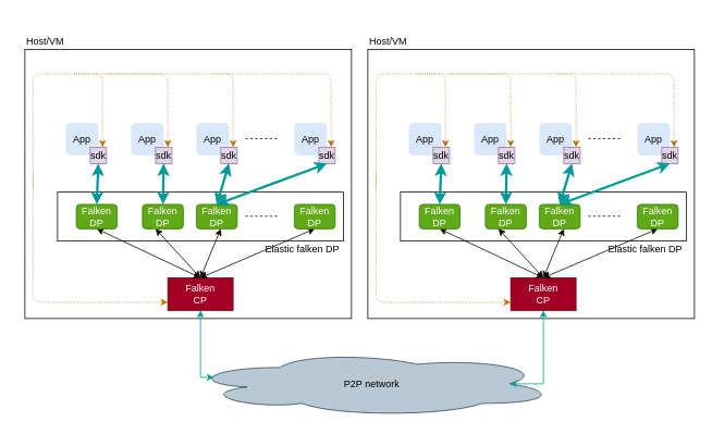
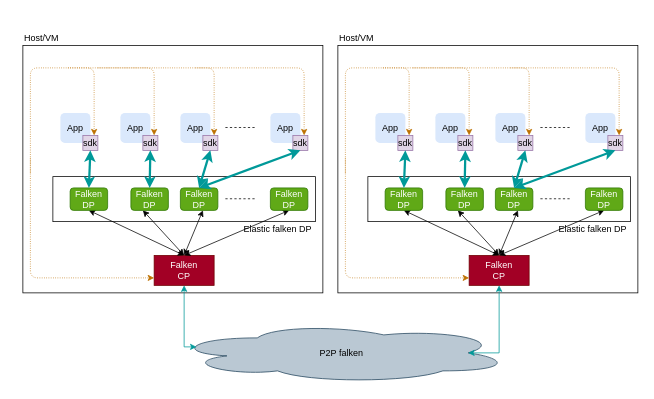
  <mxCell id="0" />
  <mxCell id="1" parent="0" />
  <mxCell id="2" value="" style="rounded=0;whiteSpace=wrap;html=1;fillColor=none;" parent="1" vertex="1"><mxGeometry x="30" y="60" width="400" height="330" as="geometry" /></mxCell>
  <mxCell id="3" value="App" style="rounded=1;whiteSpace=wrap;html=1;fillColor=#dae8fc;strokeColor=none;" parent="1" vertex="1"><mxGeometry x="80" y="150" width="40" height="40" as="geometry" /></mxCell>
  <mxCell id="4" value="sdk" style="rounded=0;whiteSpace=wrap;html=1;fillColor=#e1d5e7;strokeColor=#9673a6;" parent="1" vertex="1"><mxGeometry x="110" y="180" width="20" height="20" as="geometry" /></mxCell>
  <mxCell id="5" value="App" style="rounded=1;whiteSpace=wrap;html=1;fillColor=#dae8fc;strokeColor=none;" parent="1" vertex="1"><mxGeometry x="160" y="150" width="40" height="40" as="geometry" /></mxCell>
  <mxCell id="6" value="App" style="rounded=1;whiteSpace=wrap;html=1;fillColor=#dae8fc;strokeColor=none;" parent="1" vertex="1"><mxGeometry x="240" y="150" width="40" height="40" as="geometry" /></mxCell>
  <mxCell id="7" value="" style="endArrow=none;dashed=1;html=1;" parent="1" edge="1"><mxGeometry width="50" height="50" relative="1" as="geometry"><mxPoint x="300" y="169.5" as="sourcePoint" /><mxPoint x="340" y="169.5" as="targetPoint" /></mxGeometry></mxCell>
  <mxCell id="8" value="App" style="rounded=1;whiteSpace=wrap;html=1;fillColor=#dae8fc;strokeColor=none;" parent="1" vertex="1"><mxGeometry x="360" y="150" width="40" height="40" as="geometry" /></mxCell>
  <mxCell id="9" value="sdk" style="rounded=0;whiteSpace=wrap;html=1;fillColor=#e1d5e7;strokeColor=#9673a6;" parent="1" vertex="1"><mxGeometry x="190" y="180" width="20" height="20" as="geometry" /></mxCell>
  <mxCell id="10" value="sdk" style="rounded=0;whiteSpace=wrap;html=1;fillColor=#e1d5e7;strokeColor=#9673a6;" parent="1" vertex="1"><mxGeometry x="270" y="180" width="20" height="20" as="geometry" /></mxCell>
  <mxCell id="11" value="sdk" style="rounded=0;whiteSpace=wrap;html=1;fillColor=#e1d5e7;strokeColor=#9673a6;" parent="1" vertex="1"><mxGeometry x="390" y="180" width="20" height="20" as="geometry" /></mxCell>
  <mxCell id="12" value="Falken&lt;br&gt;CP" style="rounded=0;whiteSpace=wrap;html=1;fillColor=#a20025;strokeColor=#6F0000;fontColor=#ffffff;" parent="1" vertex="1"><mxGeometry x="205" y="340" width="80" height="40" as="geometry" /></mxCell>
  <mxCell id="13" value="" style="endArrow=classic;startArrow=classic;html=1;entryX=0.5;entryY=1;entryDx=0;entryDy=0;exitX=0.5;exitY=0;exitDx=0;exitDy=0;" parent="1" source="12" target="17" edge="1"><mxGeometry width="50" height="50" relative="1" as="geometry"><mxPoint x="360" y="410" as="sourcePoint" /><mxPoint x="410" y="360" as="targetPoint" /></mxGeometry></mxCell>
  <mxCell id="14" value="" style="endArrow=classic;startArrow=classic;html=1;exitX=0.5;exitY=0;exitDx=0;exitDy=0;" parent="1" source="12" edge="1"><mxGeometry width="50" height="50" relative="1" as="geometry"><mxPoint x="360" y="410" as="sourcePoint" /><mxPoint x="190" y="280" as="targetPoint" /></mxGeometry></mxCell>
  <mxCell id="15" value="" style="endArrow=classic;startArrow=classic;html=1;" parent="1" edge="1"><mxGeometry width="50" height="50" relative="1" as="geometry"><mxPoint x="245" y="340" as="sourcePoint" /><mxPoint x="270" y="280" as="targetPoint" /></mxGeometry></mxCell>
  <mxCell id="16" value="" style="endArrow=classic;startArrow=classic;html=1;exitX=0.5;exitY=0;exitDx=0;exitDy=0;entryX=0.5;entryY=1;entryDx=0;entryDy=0;" parent="1" source="12" target="21" edge="1"><mxGeometry width="50" height="50" relative="1" as="geometry"><mxPoint x="360" y="410" as="sourcePoint" /><mxPoint x="290" y="330" as="targetPoint" /></mxGeometry></mxCell>
  <mxCell id="17" value="Falken&lt;br&gt;DP" style="rounded=1;whiteSpace=wrap;html=1;fillColor=#60a917;strokeColor=#2D7600;fontColor=#ffffff;" parent="1" vertex="1"><mxGeometry x="93" y="250" width="50" height="30" as="geometry" /></mxCell>
  <mxCell id="18" value="Falken&lt;br&gt;DP" style="rounded=1;whiteSpace=wrap;html=1;fillColor=#60a917;strokeColor=#2D7600;fontColor=#ffffff;" parent="1" vertex="1"><mxGeometry x="174" y="250" width="50" height="30" as="geometry" /></mxCell>
  <mxCell id="19" value="Falken&lt;br&gt;DP" style="rounded=1;whiteSpace=wrap;html=1;fillColor=#60a917;strokeColor=#2D7600;fontColor=#ffffff;" parent="1" vertex="1"><mxGeometry x="240" y="250" width="50" height="30" as="geometry" /></mxCell>
  <mxCell id="20" value="" style="endArrow=none;dashed=1;html=1;" parent="1" edge="1"><mxGeometry width="50" height="50" relative="1" as="geometry"><mxPoint x="300" y="264.5" as="sourcePoint" /><mxPoint x="340" y="264.5" as="targetPoint" /></mxGeometry></mxCell>
  <mxCell id="21" value="Falken&lt;br&gt;DP" style="rounded=1;whiteSpace=wrap;html=1;fillColor=#60a917;strokeColor=#2D7600;fontColor=#ffffff;" parent="1" vertex="1"><mxGeometry x="360" y="250" width="50" height="30" as="geometry" /></mxCell>
  <mxCell id="22" value="" style="rounded=0;whiteSpace=wrap;html=1;fillColor=none;" parent="1" vertex="1"><mxGeometry x="70" y="235" width="350" height="60" as="geometry" /></mxCell>
  <mxCell id="23" value="Elastic falken DP" style="text;html=1;strokeColor=none;fillColor=none;align=center;verticalAlign=middle;whiteSpace=wrap;rounded=0;" parent="1" vertex="1"><mxGeometry x="320" y="295" width="100" height="20" as="geometry" /></mxCell>
  <mxCell id="24" value="" style="endArrow=classic;startArrow=classic;html=1;strokeWidth=3;entryX=0.5;entryY=1;entryDx=0;entryDy=0;exitX=0.5;exitY=0;exitDx=0;exitDy=0;strokeColor=#009999;" parent="1" source="17" target="4" edge="1"><mxGeometry width="50" height="50" relative="1" as="geometry"><mxPoint x="360" y="410" as="sourcePoint" /><mxPoint x="410" y="360" as="targetPoint" /></mxGeometry></mxCell>
  <mxCell id="25" value="" style="endArrow=classic;startArrow=classic;html=1;strokeWidth=3;entryX=0.5;entryY=1;entryDx=0;entryDy=0;exitX=0.5;exitY=0;exitDx=0;exitDy=0;strokeColor=#009999;" parent="1" source="18" target="9" edge="1"><mxGeometry width="50" height="50" relative="1" as="geometry"><mxPoint x="115" y="260" as="sourcePoint" /><mxPoint x="130" y="210" as="targetPoint" /></mxGeometry></mxCell>
  <mxCell id="26" value="" style="endArrow=classic;startArrow=classic;html=1;strokeWidth=3;entryX=0.5;entryY=1;entryDx=0;entryDy=0;exitX=0.5;exitY=0;exitDx=0;exitDy=0;strokeColor=#009999;" parent="1" source="19" target="10" edge="1"><mxGeometry width="50" height="50" relative="1" as="geometry"><mxPoint x="209" y="260" as="sourcePoint" /><mxPoint x="210" y="210" as="targetPoint" /></mxGeometry></mxCell>
  <mxCell id="27" value="" style="endArrow=classic;startArrow=classic;html=1;strokeWidth=3;entryX=0.5;entryY=1;entryDx=0;entryDy=0;exitX=0.5;exitY=0;exitDx=0;exitDy=0;strokeColor=#009999;" parent="1" source="19" target="11" edge="1"><mxGeometry width="50" height="50" relative="1" as="geometry"><mxPoint x="219" y="270" as="sourcePoint" /><mxPoint x="220" y="220" as="targetPoint" /></mxGeometry></mxCell>
  <mxCell id="28" value="" style="endArrow=classic;startArrow=none;html=1;dashed=1;dashPattern=1 2;strokeColor=#BD7000;strokeWidth=1;edgeStyle=elbowEdgeStyle;elbow=vertical;entryX=0.75;entryY=0;entryDx=0;entryDy=0;startFill=0;fillColor=#f0a30a;" parent="1" target="4" edge="1"><mxGeometry width="50" height="50" relative="1" as="geometry"><mxPoint x="40" y="230" as="sourcePoint" /><mxPoint x="140" y="150" as="targetPoint" /><Array as="points"><mxPoint x="50" y="90" /><mxPoint x="50" y="90" /><mxPoint x="70" y="180" /><mxPoint x="20" y="110" /><mxPoint x="130" y="90" /><mxPoint x="100" y="50" /><mxPoint x="50" y="165" /></Array></mxGeometry></mxCell>
  <mxCell id="29" value="" style="endArrow=classic;startArrow=none;html=1;dashed=1;dashPattern=1 2;strokeColor=#BD7000;strokeWidth=1;edgeStyle=elbowEdgeStyle;elbow=vertical;entryX=0;entryY=0.75;entryDx=0;entryDy=0;startFill=0;fillColor=#f0a30a;" parent="1" target="12" edge="1"><mxGeometry width="50" height="50" relative="1" as="geometry"><mxPoint x="40" y="210" as="sourcePoint" /><mxPoint x="135" y="190" as="targetPoint" /><Array as="points"><mxPoint x="30" y="370" /><mxPoint x="60" y="100" /><mxPoint x="80" y="190" /><mxPoint x="30" y="120" /><mxPoint x="140" y="100" /><mxPoint x="110" y="60" /><mxPoint x="60" y="175" /></Array></mxGeometry></mxCell>
  <mxCell id="30" value="" style="endArrow=classic;startArrow=none;html=1;dashed=1;dashPattern=1 2;strokeColor=#BD7000;strokeWidth=1;edgeStyle=elbowEdgeStyle;elbow=vertical;startFill=0;fillColor=#f0a30a;entryX=0.75;entryY=0;entryDx=0;entryDy=0;" parent="1" target="9" edge="1"><mxGeometry width="50" height="50" relative="1" as="geometry"><mxPoint x="90" y="90" as="sourcePoint" /><mxPoint x="220" y="150" as="targetPoint" /><Array as="points"><mxPoint x="205" y="90" /><mxPoint x="60" y="100" /><mxPoint x="80" y="190" /><mxPoint x="30" y="120" /><mxPoint x="140" y="100" /><mxPoint x="110" y="60" /><mxPoint x="60" y="175" /></Array></mxGeometry></mxCell>
  <mxCell id="31" value="" style="endArrow=classic;startArrow=none;html=1;dashed=1;dashPattern=1 2;strokeColor=#BD7000;strokeWidth=1;edgeStyle=elbowEdgeStyle;elbow=vertical;startFill=0;fillColor=#f0a30a;entryX=0.75;entryY=0;entryDx=0;entryDy=0;" parent="1" target="10" edge="1"><mxGeometry width="50" height="50" relative="1" as="geometry"><mxPoint x="130" y="90" as="sourcePoint" /><mxPoint x="285" y="160" as="targetPoint" /><Array as="points"><mxPoint x="230" y="90" /><mxPoint x="285" y="70" /><mxPoint x="140" y="80" /><mxPoint x="160" y="170" /><mxPoint x="110" y="100" /><mxPoint x="220" y="80" /><mxPoint x="190" y="40" /><mxPoint x="140" y="155" /></Array></mxGeometry></mxCell>
  <mxCell id="32" value="" style="endArrow=classic;startArrow=none;html=1;dashed=1;dashPattern=1 2;strokeColor=#BD7000;strokeWidth=1;edgeStyle=elbowEdgeStyle;elbow=vertical;startFill=0;fillColor=#f0a30a;entryX=0.75;entryY=0;entryDx=0;entryDy=0;" parent="1" target="11" edge="1"><mxGeometry width="50" height="50" relative="1" as="geometry"><mxPoint x="260" y="90" as="sourcePoint" /><mxPoint x="410" y="140" as="targetPoint" /><Array as="points"><mxPoint x="360" y="90" /><mxPoint x="350" y="80" /><mxPoint x="265" y="60" /><mxPoint x="285" y="150" /><mxPoint x="235" y="80" /><mxPoint x="345" y="60" /><mxPoint x="315" y="20" /><mxPoint x="265" y="135" /></Array></mxGeometry></mxCell>
  <mxCell id="33" value="Host/VM" style="text;html=1;strokeColor=none;fillColor=none;align=center;verticalAlign=middle;whiteSpace=wrap;rounded=0;" parent="1" vertex="1"><mxGeometry x="30" y="40" width="50" height="20" as="geometry" /></mxCell>
  <mxCell id="34" value="" style="rounded=0;whiteSpace=wrap;html=1;fillColor=none;" parent="1" vertex="1"><mxGeometry x="450" y="60" width="400" height="330" as="geometry" /></mxCell>
  <mxCell id="35" value="App" style="rounded=1;whiteSpace=wrap;html=1;fillColor=#dae8fc;strokeColor=none;" parent="1" vertex="1"><mxGeometry x="500" y="150" width="40" height="40" as="geometry" /></mxCell>
  <mxCell id="36" value="sdk" style="rounded=0;whiteSpace=wrap;html=1;fillColor=#e1d5e7;strokeColor=#9673a6;" parent="1" vertex="1"><mxGeometry x="530" y="180" width="20" height="20" as="geometry" /></mxCell>
  <mxCell id="37" value="App" style="rounded=1;whiteSpace=wrap;html=1;fillColor=#dae8fc;strokeColor=none;" parent="1" vertex="1"><mxGeometry x="580" y="150" width="40" height="40" as="geometry" /></mxCell>
  <mxCell id="38" value="App" style="rounded=1;whiteSpace=wrap;html=1;fillColor=#dae8fc;strokeColor=none;" parent="1" vertex="1"><mxGeometry x="660" y="150" width="40" height="40" as="geometry" /></mxCell>
  <mxCell id="39" value="" style="endArrow=none;dashed=1;html=1;" parent="1" edge="1"><mxGeometry width="50" height="50" relative="1" as="geometry"><mxPoint x="720" y="169.5" as="sourcePoint" /><mxPoint x="760" y="169.5" as="targetPoint" /></mxGeometry></mxCell>
  <mxCell id="40" value="App" style="rounded=1;whiteSpace=wrap;html=1;fillColor=#dae8fc;strokeColor=none;" parent="1" vertex="1"><mxGeometry x="780" y="150" width="40" height="40" as="geometry" /></mxCell>
  <mxCell id="41" value="sdk" style="rounded=0;whiteSpace=wrap;html=1;fillColor=#e1d5e7;strokeColor=#9673a6;" parent="1" vertex="1"><mxGeometry x="610" y="180" width="20" height="20" as="geometry" /></mxCell>
  <mxCell id="42" value="sdk" style="rounded=0;whiteSpace=wrap;html=1;fillColor=#e1d5e7;strokeColor=#9673a6;" parent="1" vertex="1"><mxGeometry x="690" y="180" width="20" height="20" as="geometry" /></mxCell>
  <mxCell id="43" value="sdk" style="rounded=0;whiteSpace=wrap;html=1;fillColor=#e1d5e7;strokeColor=#9673a6;" parent="1" vertex="1"><mxGeometry x="810" y="180" width="20" height="20" as="geometry" /></mxCell>
  <mxCell id="44" value="Falken&lt;br&gt;CP" style="rounded=0;whiteSpace=wrap;html=1;fillColor=#a20025;strokeColor=#6F0000;fontColor=#ffffff;" parent="1" vertex="1"><mxGeometry x="625" y="340" width="80" height="40" as="geometry" /></mxCell>
  <mxCell id="45" value="" style="endArrow=classic;startArrow=classic;html=1;entryX=0.5;entryY=1;entryDx=0;entryDy=0;exitX=0.5;exitY=0;exitDx=0;exitDy=0;" parent="1" source="44" target="49" edge="1"><mxGeometry width="50" height="50" relative="1" as="geometry"><mxPoint x="780" y="410" as="sourcePoint" /><mxPoint x="830" y="360" as="targetPoint" /></mxGeometry></mxCell>
  <mxCell id="46" value="" style="endArrow=classic;startArrow=classic;html=1;exitX=0.5;exitY=0;exitDx=0;exitDy=0;" parent="1" source="44" edge="1"><mxGeometry width="50" height="50" relative="1" as="geometry"><mxPoint x="780" y="410" as="sourcePoint" /><mxPoint x="610" y="280" as="targetPoint" /></mxGeometry></mxCell>
  <mxCell id="47" value="" style="endArrow=classic;startArrow=classic;html=1;" parent="1" edge="1"><mxGeometry width="50" height="50" relative="1" as="geometry"><mxPoint x="665" y="340" as="sourcePoint" /><mxPoint x="690" y="280" as="targetPoint" /></mxGeometry></mxCell>
  <mxCell id="48" value="" style="endArrow=classic;startArrow=classic;html=1;exitX=0.5;exitY=0;exitDx=0;exitDy=0;entryX=0.5;entryY=1;entryDx=0;entryDy=0;" parent="1" source="44" target="53" edge="1"><mxGeometry width="50" height="50" relative="1" as="geometry"><mxPoint x="780" y="410" as="sourcePoint" /><mxPoint x="710" y="330" as="targetPoint" /></mxGeometry></mxCell>
  <mxCell id="49" value="Falken&lt;br&gt;DP" style="rounded=1;whiteSpace=wrap;html=1;fillColor=#60a917;strokeColor=#2D7600;fontColor=#ffffff;" parent="1" vertex="1"><mxGeometry x="513" y="250" width="50" height="30" as="geometry" /></mxCell>
  <mxCell id="50" value="Falken&lt;br&gt;DP" style="rounded=1;whiteSpace=wrap;html=1;fillColor=#60a917;strokeColor=#2D7600;fontColor=#ffffff;" parent="1" vertex="1"><mxGeometry x="594" y="250" width="50" height="30" as="geometry" /></mxCell>
  <mxCell id="51" value="Falken&lt;br&gt;DP" style="rounded=1;whiteSpace=wrap;html=1;fillColor=#60a917;strokeColor=#2D7600;fontColor=#ffffff;" parent="1" vertex="1"><mxGeometry x="660" y="250" width="50" height="30" as="geometry" /></mxCell>
  <mxCell id="52" value="" style="endArrow=none;dashed=1;html=1;" parent="1" edge="1"><mxGeometry width="50" height="50" relative="1" as="geometry"><mxPoint x="720" y="264.5" as="sourcePoint" /><mxPoint x="760" y="264.5" as="targetPoint" /></mxGeometry></mxCell>
  <mxCell id="53" value="Falken&lt;br&gt;DP" style="rounded=1;whiteSpace=wrap;html=1;fillColor=#60a917;strokeColor=#2D7600;fontColor=#ffffff;" parent="1" vertex="1"><mxGeometry x="780" y="250" width="50" height="30" as="geometry" /></mxCell>
  <mxCell id="54" value="" style="rounded=0;whiteSpace=wrap;html=1;fillColor=none;" parent="1" vertex="1"><mxGeometry x="490" y="235" width="350" height="60" as="geometry" /></mxCell>
  <mxCell id="55" value="Elastic falken DP" style="text;html=1;strokeColor=none;fillColor=none;align=center;verticalAlign=middle;whiteSpace=wrap;rounded=0;" parent="1" vertex="1"><mxGeometry x="740" y="295" width="100" height="20" as="geometry" /></mxCell>
  <mxCell id="56" value="" style="endArrow=classic;startArrow=classic;html=1;strokeWidth=3;entryX=0.5;entryY=1;entryDx=0;entryDy=0;exitX=0.5;exitY=0;exitDx=0;exitDy=0;strokeColor=#009999;" parent="1" source="49" target="36" edge="1"><mxGeometry width="50" height="50" relative="1" as="geometry"><mxPoint x="780" y="410" as="sourcePoint" /><mxPoint x="830" y="360" as="targetPoint" /></mxGeometry></mxCell>
  <mxCell id="57" value="" style="endArrow=classic;startArrow=classic;html=1;strokeWidth=3;entryX=0.5;entryY=1;entryDx=0;entryDy=0;exitX=0.5;exitY=0;exitDx=0;exitDy=0;strokeColor=#009999;" parent="1" source="50" target="41" edge="1"><mxGeometry width="50" height="50" relative="1" as="geometry"><mxPoint x="535" y="260" as="sourcePoint" /><mxPoint x="550" y="210" as="targetPoint" /></mxGeometry></mxCell>
  <mxCell id="58" value="" style="endArrow=classic;startArrow=classic;html=1;strokeWidth=3;entryX=0.5;entryY=1;entryDx=0;entryDy=0;exitX=0.5;exitY=0;exitDx=0;exitDy=0;strokeColor=#009999;" parent="1" source="51" target="42" edge="1"><mxGeometry width="50" height="50" relative="1" as="geometry"><mxPoint x="629" y="260" as="sourcePoint" /><mxPoint x="630" y="210" as="targetPoint" /></mxGeometry></mxCell>
  <mxCell id="59" value="" style="endArrow=classic;startArrow=classic;html=1;strokeWidth=3;entryX=0.5;entryY=1;entryDx=0;entryDy=0;exitX=0.5;exitY=0;exitDx=0;exitDy=0;strokeColor=#009999;" parent="1" source="51" target="43" edge="1"><mxGeometry width="50" height="50" relative="1" as="geometry"><mxPoint x="639" y="270" as="sourcePoint" /><mxPoint x="640" y="220" as="targetPoint" /></mxGeometry></mxCell>
  <mxCell id="60" value="" style="endArrow=classic;startArrow=none;html=1;dashed=1;dashPattern=1 2;strokeColor=#BD7000;strokeWidth=1;edgeStyle=elbowEdgeStyle;elbow=vertical;entryX=0.75;entryY=0;entryDx=0;entryDy=0;startFill=0;fillColor=#f0a30a;" parent="1" target="36" edge="1"><mxGeometry width="50" height="50" relative="1" as="geometry"><mxPoint x="460" y="230" as="sourcePoint" /><mxPoint x="560" y="150" as="targetPoint" /><Array as="points"><mxPoint x="470" y="90" /><mxPoint x="470" y="90" /><mxPoint x="490" y="180" /><mxPoint x="440" y="110" /><mxPoint x="550" y="90" /><mxPoint x="520" y="50" /><mxPoint x="470" y="165" /></Array></mxGeometry></mxCell>
  <mxCell id="61" value="" style="endArrow=classic;startArrow=none;html=1;dashed=1;dashPattern=1 2;strokeColor=#BD7000;strokeWidth=1;edgeStyle=elbowEdgeStyle;elbow=vertical;entryX=0;entryY=0.75;entryDx=0;entryDy=0;startFill=0;fillColor=#f0a30a;" parent="1" target="44" edge="1"><mxGeometry width="50" height="50" relative="1" as="geometry"><mxPoint x="460" y="210" as="sourcePoint" /><mxPoint x="555" y="190" as="targetPoint" /><Array as="points"><mxPoint x="450" y="370" /><mxPoint x="480" y="100" /><mxPoint x="500" y="190" /><mxPoint x="450" y="120" /><mxPoint x="560" y="100" /><mxPoint x="530" y="60" /><mxPoint x="480" y="175" /></Array></mxGeometry></mxCell>
  <mxCell id="62" value="" style="endArrow=classic;startArrow=none;html=1;dashed=1;dashPattern=1 2;strokeColor=#BD7000;strokeWidth=1;edgeStyle=elbowEdgeStyle;elbow=vertical;startFill=0;fillColor=#f0a30a;entryX=0.75;entryY=0;entryDx=0;entryDy=0;" parent="1" target="41" edge="1"><mxGeometry width="50" height="50" relative="1" as="geometry"><mxPoint x="510" y="90" as="sourcePoint" /><mxPoint x="640" y="150" as="targetPoint" /><Array as="points"><mxPoint x="625" y="90" /><mxPoint x="480" y="100" /><mxPoint x="500" y="190" /><mxPoint x="450" y="120" /><mxPoint x="560" y="100" /><mxPoint x="530" y="60" /><mxPoint x="480" y="175" /></Array></mxGeometry></mxCell>
  <mxCell id="63" value="" style="endArrow=classic;startArrow=none;html=1;dashed=1;dashPattern=1 2;strokeColor=#BD7000;strokeWidth=1;edgeStyle=elbowEdgeStyle;elbow=vertical;startFill=0;fillColor=#f0a30a;entryX=0.75;entryY=0;entryDx=0;entryDy=0;" parent="1" target="42" edge="1"><mxGeometry width="50" height="50" relative="1" as="geometry"><mxPoint x="550" y="90" as="sourcePoint" /><mxPoint x="705" y="160" as="targetPoint" /><Array as="points"><mxPoint x="650" y="90" /><mxPoint x="705" y="70" /><mxPoint x="560" y="80" /><mxPoint x="580" y="170" /><mxPoint x="530" y="100" /><mxPoint x="640" y="80" /><mxPoint x="610" y="40" /><mxPoint x="560" y="155" /></Array></mxGeometry></mxCell>
  <mxCell id="64" value="" style="endArrow=classic;startArrow=none;html=1;dashed=1;dashPattern=1 2;strokeColor=#BD7000;strokeWidth=1;edgeStyle=elbowEdgeStyle;elbow=vertical;startFill=0;fillColor=#f0a30a;entryX=0.75;entryY=0;entryDx=0;entryDy=0;" parent="1" target="43" edge="1"><mxGeometry width="50" height="50" relative="1" as="geometry"><mxPoint x="680" y="90" as="sourcePoint" /><mxPoint x="830" y="140" as="targetPoint" /><Array as="points"><mxPoint x="780" y="90" /><mxPoint x="770" y="80" /><mxPoint x="685" y="60" /><mxPoint x="705" y="150" /><mxPoint x="655" y="80" /><mxPoint x="765" y="60" /><mxPoint x="735" y="20" /><mxPoint x="685" y="135" /></Array></mxGeometry></mxCell>
  <mxCell id="65" value="Host/VM" style="text;html=1;strokeColor=none;fillColor=none;align=center;verticalAlign=middle;whiteSpace=wrap;rounded=0;" parent="1" vertex="1"><mxGeometry x="450" y="40" width="50" height="20" as="geometry" /></mxCell>
- <mxCell id="66" value="P2P network" style="ellipse;shape=cloud;whiteSpace=wrap;html=1;fillColor=#bac8d3;strokeColor=#23445d;" parent="1" vertex="1"><mxGeometry x="230" y="430" width="450" height="80" as="geometry" /></mxCell>
+ <mxCell id="66" value="P2P falken" style="ellipse;shape=cloud;whiteSpace=wrap;html=1;fillColor=#bac8d3;strokeColor=#23445d;" parent="1" vertex="1"><mxGeometry x="230" y="430" width="450" height="80" as="geometry" /></mxCell>
  <mxCell id="67" value="" style="endArrow=classic;startArrow=classic;html=1;strokeColor=#009999;strokeWidth=1;exitX=0.5;exitY=1;exitDx=0;exitDy=0;entryX=0.07;entryY=0.4;entryDx=0;entryDy=0;entryPerimeter=0;edgeStyle=orthogonalEdgeStyle;rounded=0;" parent="1" source="12" target="66" edge="1"><mxGeometry width="50" height="50" relative="1" as="geometry"><mxPoint x="420" y="360" as="sourcePoint" /><mxPoint x="470" y="310" as="targetPoint" /><Array as="points"><mxPoint x="245" y="462" /></Array></mxGeometry></mxCell>
  <mxCell id="68" value="" style="endArrow=classic;startArrow=classic;html=1;strokeColor=#009999;strokeWidth=1;entryX=0.5;entryY=1;entryDx=0;entryDy=0;exitX=0.875;exitY=0.5;exitDx=0;exitDy=0;exitPerimeter=0;edgeStyle=orthogonalEdgeStyle;rounded=0;" parent="1" source="66" target="44" edge="1"><mxGeometry width="50" height="50" relative="1" as="geometry"><mxPoint x="420" y="360" as="sourcePoint" /><mxPoint x="470" y="310" as="targetPoint" /><Array as="points"><mxPoint x="665" y="470" /></Array></mxGeometry></mxCell>
